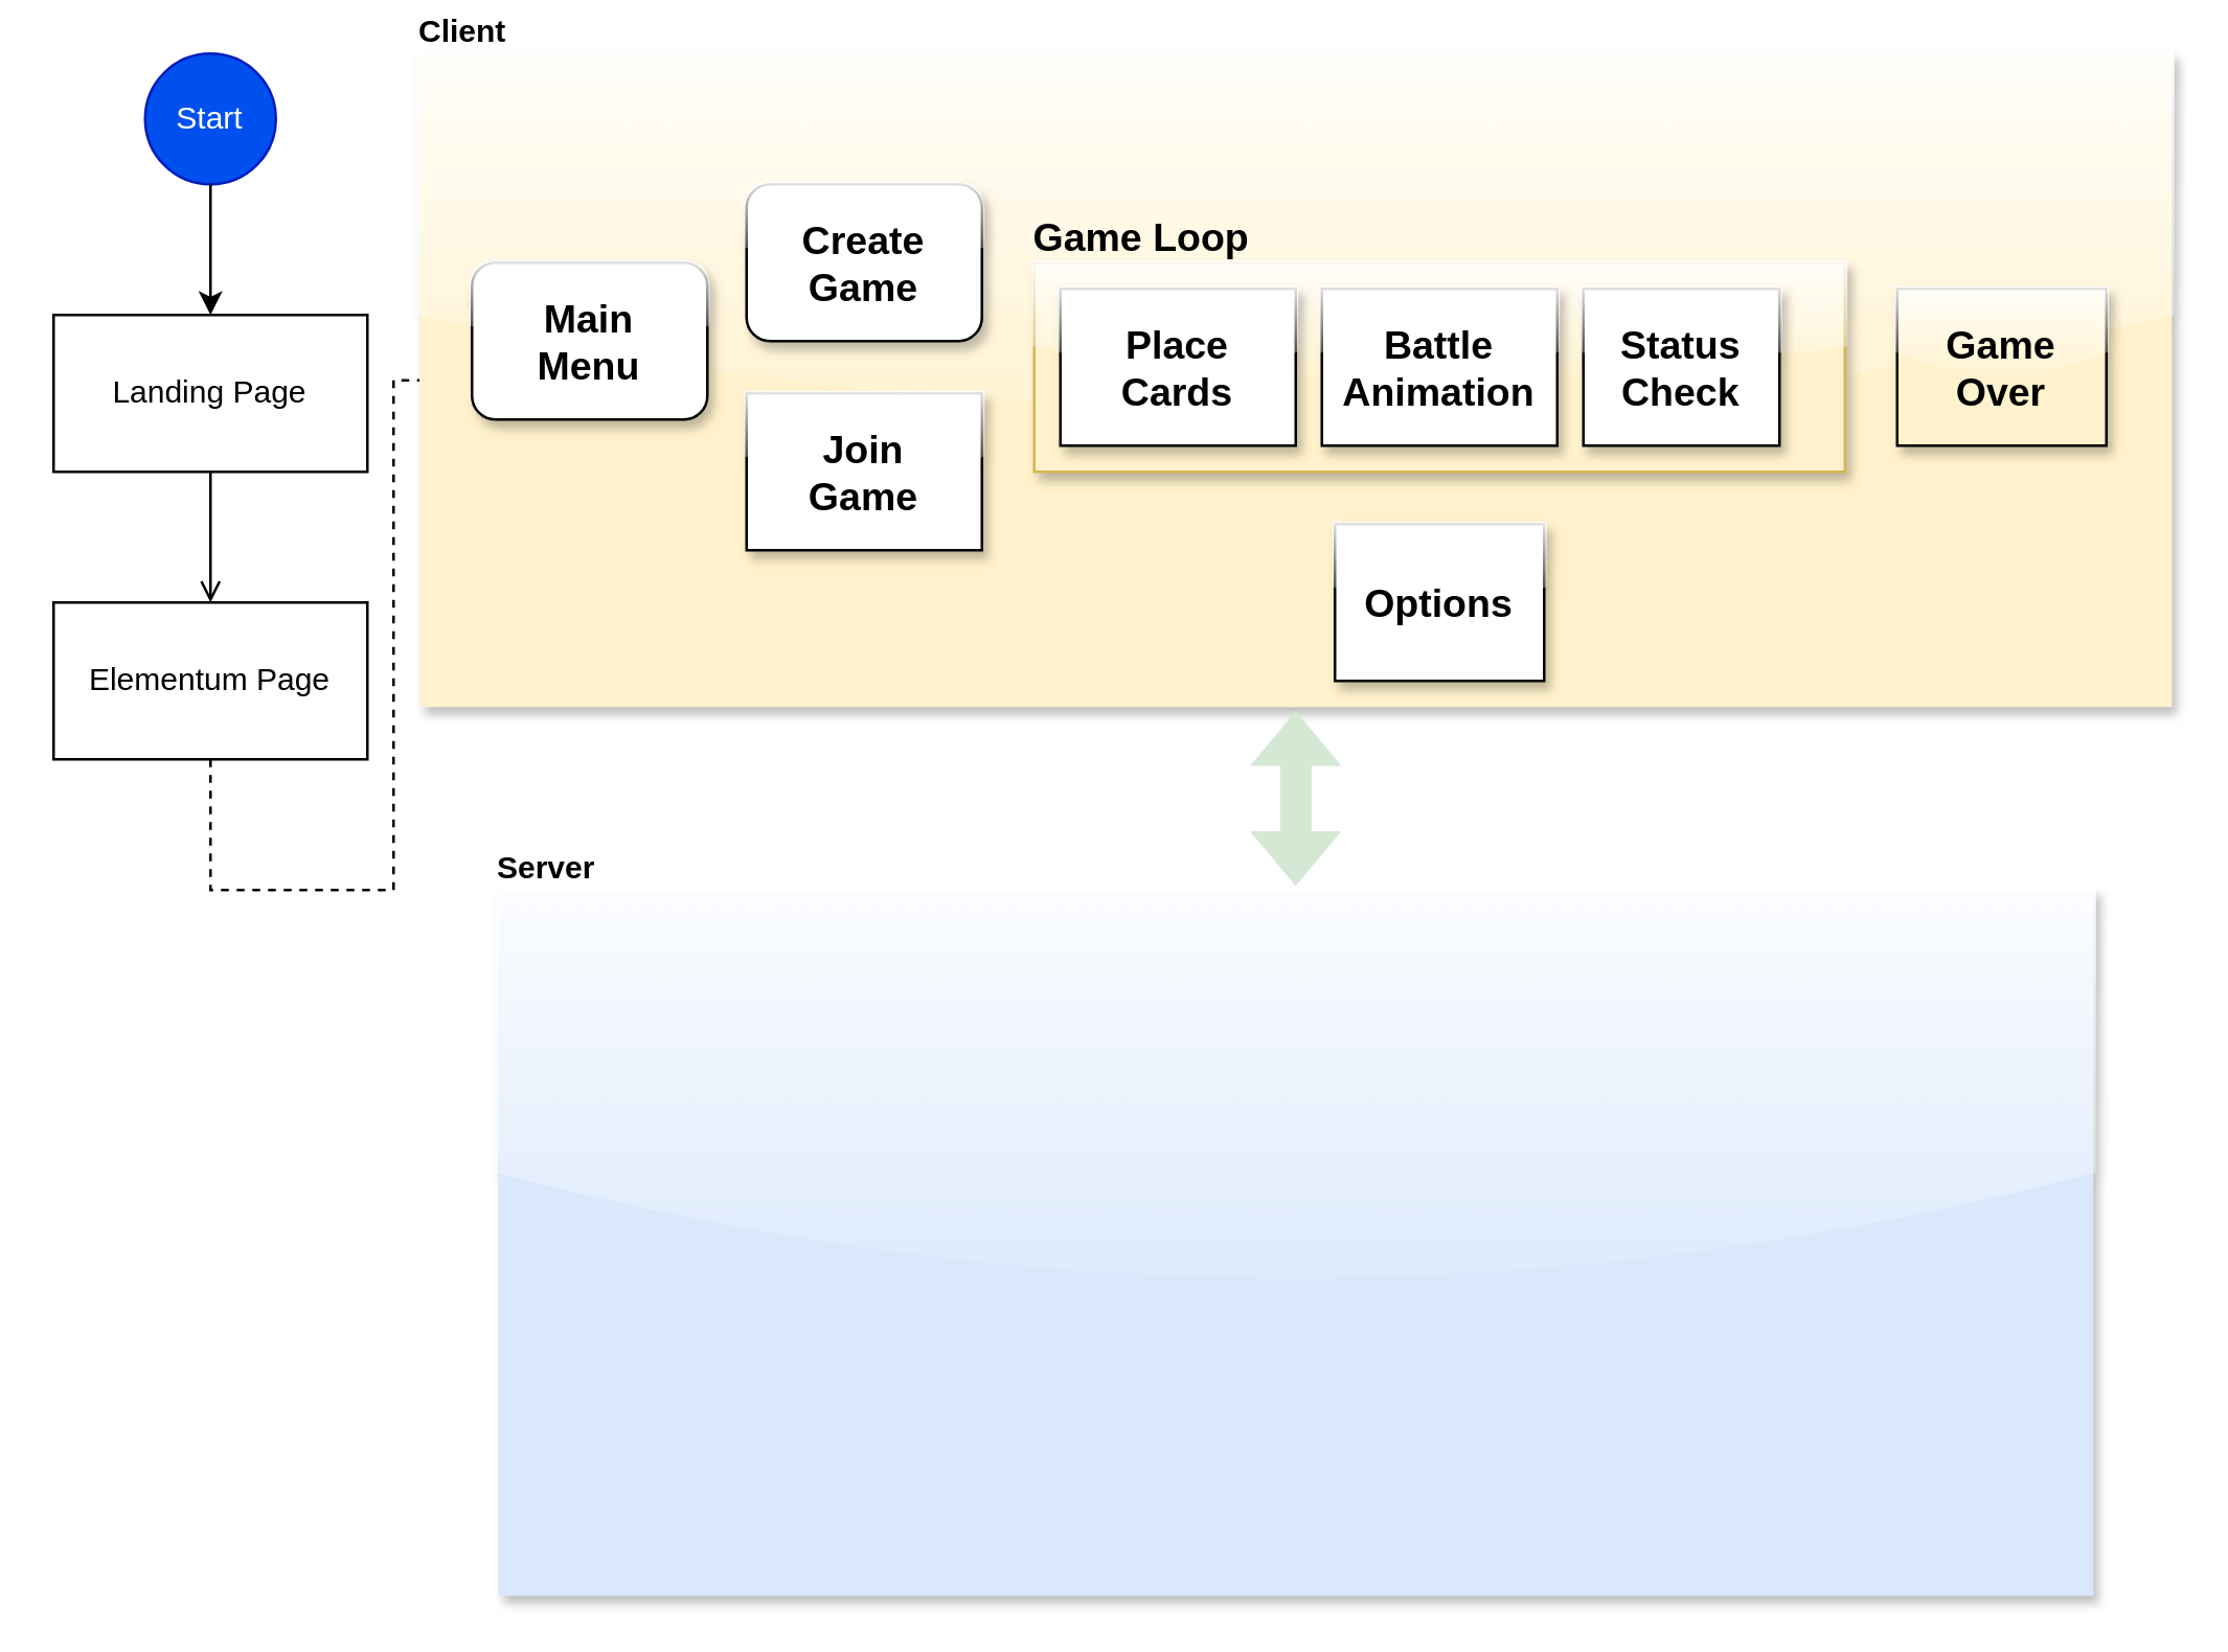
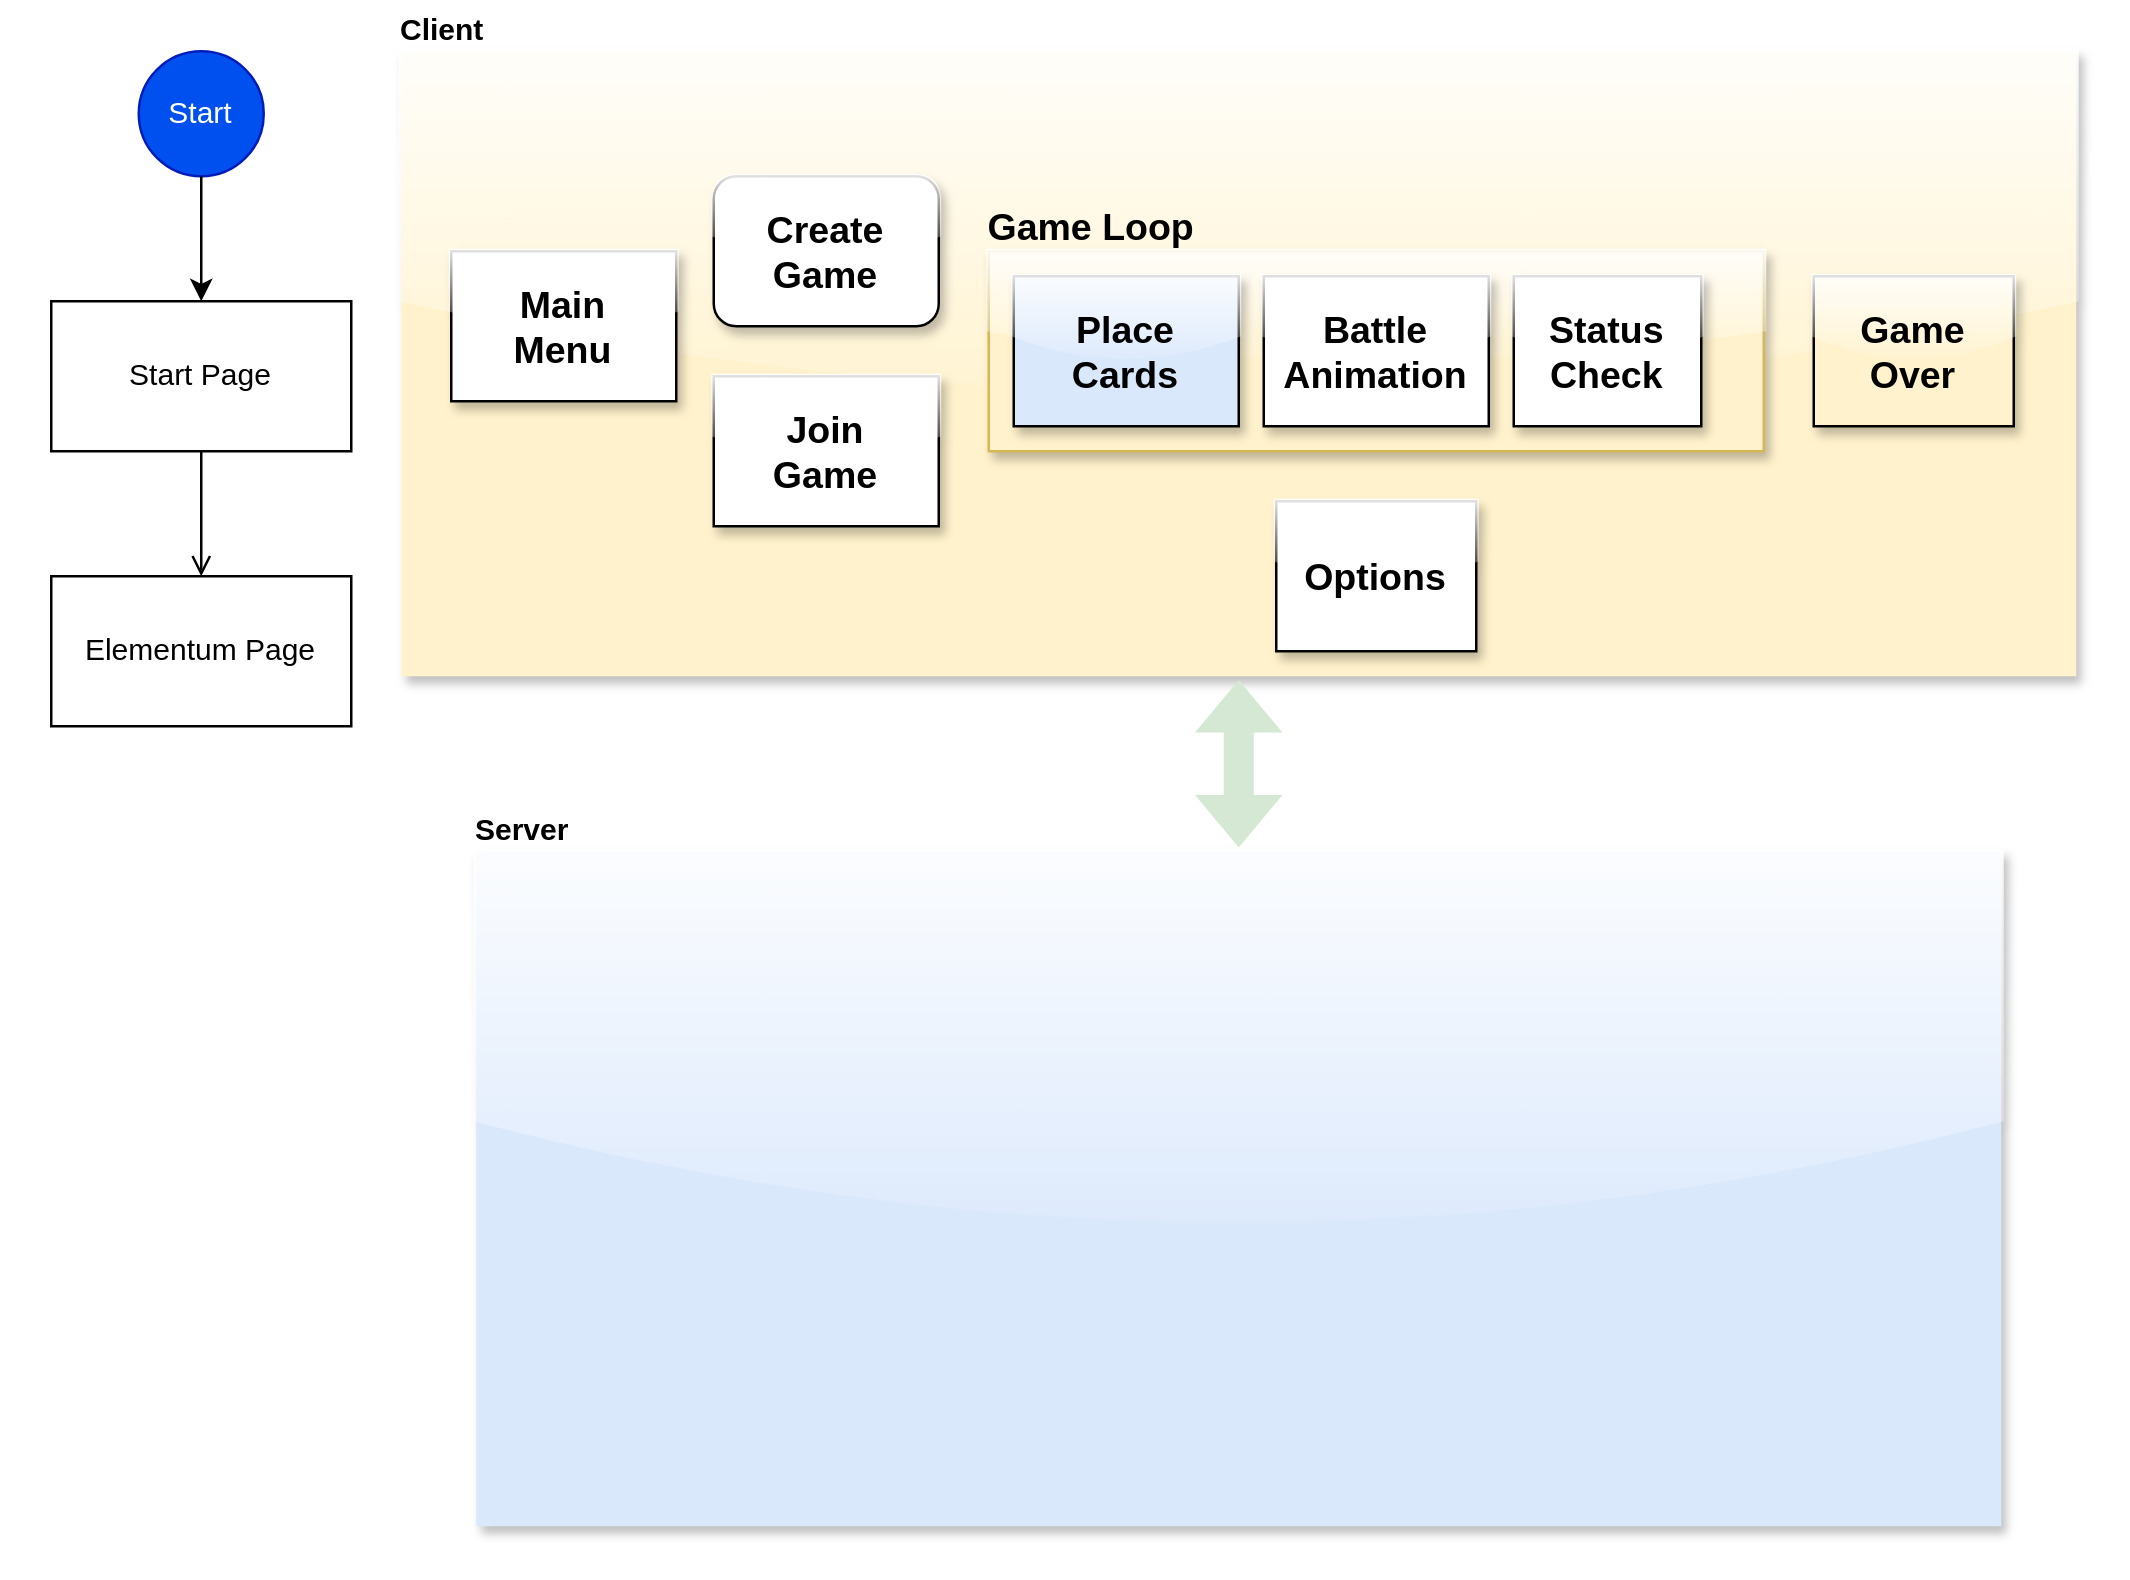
  <mxCell id="0" />
  <mxCell id="1" parent="0" />
  <mxCell id="2" value="Start" style="ellipse;whiteSpace=wrap;html=1;aspect=fixed;fillColor=#0050ef;strokeColor=#001DBC;fontColor=#ffffff;" parent="1" vertex="1"><mxGeometry x="55" y="20" width="50" height="50" as="geometry" /></mxCell>
  <mxCell id="3" style="edgeStyle=orthogonalEdgeStyle;rounded=0;orthogonalLoop=1;jettySize=auto;html=1;exitX=0.5;exitY=1;exitDx=0;exitDy=0;entryX=0.5;entryY=0;entryDx=0;entryDy=0;endArrow=open;" parent="1" source="4" target="6" edge="1"><mxGeometry relative="1" as="geometry" /></mxCell>
- <mxCell id="4" value="Landing Page" style="rounded=0;whiteSpace=wrap;html=1;" parent="1" vertex="1"><mxGeometry x="20" y="120" width="120" height="60" as="geometry" /></mxCell>
- <mxCell id="5" style="edgeStyle=orthogonalEdgeStyle;rounded=0;orthogonalLoop=1;jettySize=auto;html=1;exitX=0.5;exitY=1;exitDx=0;exitDy=0;entryX=0;entryY=0.5;entryDx=0;entryDy=0;dashed=1;endArrow=none;endFill=0;" parent="1" source="6" target="8" edge="1"><mxGeometry relative="1" as="geometry"><Array as="points"><mxPoint x="80" y="340" /><mxPoint x="150" y="340" /><mxPoint x="150" y="145" /></Array></mxGeometry></mxCell>
+ <mxCell id="4" value="Start Page" style="rounded=0;whiteSpace=wrap;html=1;" parent="1" vertex="1"><mxGeometry x="20" y="120" width="120" height="60" as="geometry" /></mxCell>
  <mxCell id="6" value="Elementum Page" style="rounded=0;whiteSpace=wrap;html=1;" parent="1" vertex="1"><mxGeometry x="20" y="230" width="120" height="60" as="geometry" /></mxCell>
  <mxCell id="7" value="" style="endArrow=classic;html=1;rounded=0;exitX=0.5;exitY=1;exitDx=0;exitDy=0;entryX=0.5;entryY=0;entryDx=0;entryDy=0;" parent="1" source="2" target="4" edge="1"><mxGeometry width="50" height="50" relative="1" as="geometry"><mxPoint x="370" y="310" as="sourcePoint" /><mxPoint x="420" y="260" as="targetPoint" /></mxGeometry></mxCell>
  <mxCell id="8" value="&lt;div align=&quot;left&quot;&gt;&lt;b&gt;Client&lt;/b&gt;&lt;/div&gt;" style="whiteSpace=wrap;html=1;align=left;verticalAlign=top;fillColor=#fff2cc;strokeColor=none;shadow=1;rounded=0;spacingTop=-20;spacing=0;glass=1;sketch=0;" parent="1" vertex="1"><mxGeometry x="160" y="20" width="670" height="250" as="geometry" /></mxCell>
  <mxCell id="9" value="&lt;b&gt;Server&lt;/b&gt;" style="whiteSpace=wrap;html=1;align=left;verticalAlign=top;fillColor=#dae8fc;strokeColor=none;glass=1;sketch=0;shadow=1;rounded=0;spacingLeft=0;spacingTop=-20;spacing=0;" parent="1" vertex="1"><mxGeometry x="190" y="340" width="610" height="270" as="geometry" /></mxCell>
- <mxCell id="10" value="Main&lt;br&gt;Menu" style="whiteSpace=wrap;html=1;shadow=1;glass=1;sketch=0;fontSize=15;fontStyle=1;rounded=1;" parent="1" vertex="1"><mxGeometry x="180" y="100" width="90" height="60" as="geometry" /></mxCell>
+ <mxCell id="10" value="Main&lt;br&gt;Menu" style="rounded=0;whiteSpace=wrap;html=1;shadow=1;glass=1;sketch=0;fontSize=15;fontStyle=1" parent="1" vertex="1"><mxGeometry x="180" y="100" width="90" height="60" as="geometry" /></mxCell>
  <mxCell id="11" value="Join&lt;br&gt;Game" style="rounded=0;whiteSpace=wrap;html=1;shadow=1;glass=1;sketch=0;fontSize=15;fontStyle=1" parent="1" vertex="1"><mxGeometry x="285" y="150" width="90" height="60" as="geometry" /></mxCell>
  <mxCell id="12" value="&lt;div&gt;Create&lt;br&gt;Game&lt;/div&gt;" style="whiteSpace=wrap;html=1;shadow=1;glass=1;sketch=0;fontSize=15;fontStyle=1;rounded=1;" parent="1" vertex="1"><mxGeometry x="285" y="70" width="90" height="60" as="geometry" /></mxCell>
  <mxCell id="13" value="&lt;b&gt;Options&lt;/b&gt;" style="rounded=0;whiteSpace=wrap;html=1;shadow=1;glass=1;sketch=0;fontSize=15;" parent="1" vertex="1"><mxGeometry x="510" y="200" width="80" height="60" as="geometry" /></mxCell>
  <mxCell id="14" value="Game&lt;br&gt;Over" style="rounded=0;whiteSpace=wrap;html=1;shadow=1;glass=1;sketch=0;fontSize=15;fontStyle=1;fillColor=#fff2cc;" parent="1" vertex="1"><mxGeometry x="725" y="110" width="80" height="60" as="geometry" /></mxCell>
  <mxCell id="15" value="" style="group" parent="1" vertex="1" connectable="0"><mxGeometry x="395" y="100" width="310" height="80" as="geometry" /></mxCell>
  <mxCell id="16" value="Game Loop" style="rounded=0;whiteSpace=wrap;html=1;shadow=1;glass=1;sketch=0;fontSize=15;fontStyle=1;spacing=0;spacingTop=-23;align=left;verticalAlign=top;strokeColor=#d6b656;fillColor=#fff2cc;" parent="15" vertex="1"><mxGeometry width="310" height="80" as="geometry" /></mxCell>
- <mxCell id="17" value="Place&lt;br&gt;Cards" style="rounded=0;whiteSpace=wrap;html=1;shadow=1;glass=1;sketch=0;fontSize=15;fontStyle=1" parent="15" vertex="1"><mxGeometry x="10" y="10" width="90" height="60" as="geometry" /></mxCell>
+ <mxCell id="17" value="Place&lt;br&gt;Cards" style="rounded=0;whiteSpace=wrap;html=1;shadow=1;glass=1;sketch=0;fontSize=15;fontStyle=1;fillColor=#dae8fc;" parent="15" vertex="1"><mxGeometry x="10" y="10" width="90" height="60" as="geometry" /></mxCell>
  <mxCell id="18" value="Battle&lt;br&gt;Animation" style="rounded=0;whiteSpace=wrap;html=1;shadow=1;glass=1;sketch=0;fontSize=15;fontStyle=1" parent="15" vertex="1"><mxGeometry x="110" y="10" width="90" height="60" as="geometry" /></mxCell>
  <mxCell id="19" value="Status&lt;br&gt;Check" style="rounded=0;whiteSpace=wrap;html=1;shadow=1;glass=1;sketch=0;fontSize=15;fontStyle=1" parent="15" vertex="1"><mxGeometry x="210" y="10" width="75" height="60" as="geometry" /></mxCell>
  <mxCell id="20" value="" style="shape=flexArrow;endArrow=classic;html=1;rounded=0;shadow=0;fontSize=15;strokeColor=none;strokeWidth=3;elbow=vertical;jumpSize=6;entryX=0.5;entryY=1;entryDx=0;entryDy=0;exitX=0.5;exitY=0;exitDx=0;exitDy=0;startArrow=block;fillColor=#d5e8d4;gradientColor=none;" parent="1" source="9" target="8" edge="1"><mxGeometry width="50" height="50" relative="1" as="geometry"><mxPoint x="470" y="500" as="sourcePoint" /><mxPoint x="520" y="450" as="targetPoint" /></mxGeometry></mxCell>
